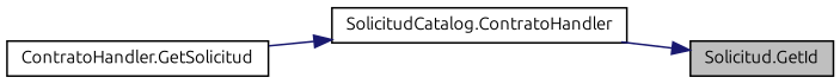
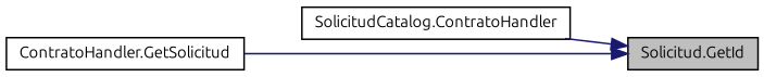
  digraph {
    fontname=Ubuntu
    rankdir=RL
    node [color=black fillcolor=white fontname=Ubuntu fontsize=10 shape=record style=filled]
    edge [color=midnightblue dir=back fontname=Ubuntu fontsize=10 labelfontname=Helvetica labelfontsize=10 style=solid]
    n1 [fillcolor=grey75 fontcolor=black height=0.2 label="Solicitud.GetId" width=0.4]
    n2 [height=0.2 label="SolicitudCatalog.ContratoHandler" width=0.4]
    n3 [height=0.2 label="ContratoHandler.GetSolicitud" width=0.4]
    n1 -> n2
-   n2 -> n3
+   n1 -> n3
  }
